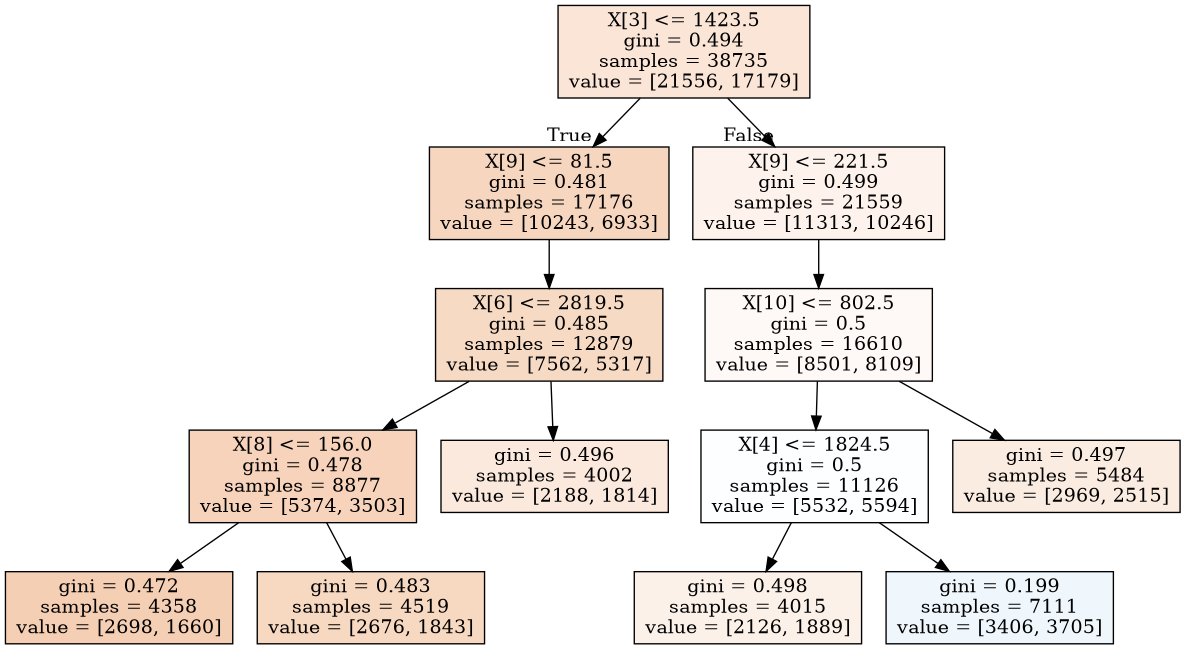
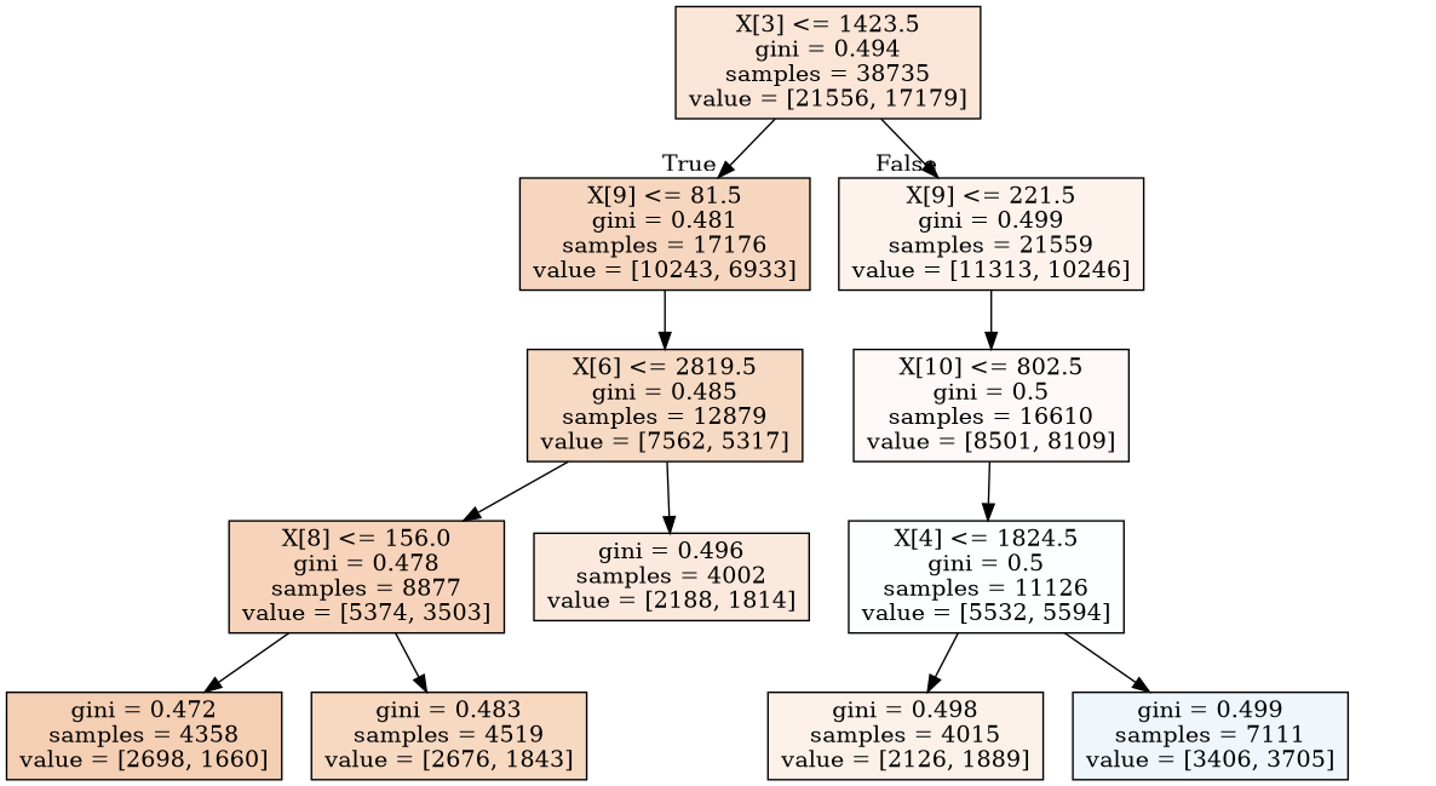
  digraph {
    node [color=black shape=box style=filled]
    n1 [fillcolor="#fae5d7" label="X[3] <= 1423.5\ngini = 0.494\nsamples = 38735\nvalue = [21556, 17179]"]
    n2 [fillcolor="#f7d6bf" label="X[9] <= 81.5\ngini = 0.481\nsamples = 17176\nvalue = [10243, 6933]"]
    n3 [fillcolor="#fdf3ec" label="X[9] <= 221.5\ngini = 0.499\nsamples = 21559\nvalue = [11313, 10246]"]
    n4 [fillcolor="#f7dac4" label="X[6] <= 2819.5\ngini = 0.485\nsamples = 12879\nvalue = [7562, 5317]"]
    n5 [fillcolor="#fef9f6" label="X[10] <= 802.5\ngini = 0.5\nsamples = 16610\nvalue = [8501, 8109]"]
    n6 [fillcolor="#f6d3ba" label="X[8] <= 156.0\ngini = 0.478\nsamples = 8877\nvalue = [5374, 3503]"]
    n7 [fillcolor="#fbe9dd" label="gini = 0.496\nsamples = 4002\nvalue = [2188, 1814]"]
    n8 [fillcolor="#f5cfb3" label="gini = 0.472\nsamples = 4358\nvalue = [2698, 1660]"]
    n9 [fillcolor="#f7d8c1" label="gini = 0.483\nsamples = 4519\nvalue = [2676, 1843]"]
    n10 [fillcolor="#fdfeff" label="X[4] <= 1824.5\ngini = 0.5\nsamples = 11126\nvalue = [5532, 5594]"]
-   n11 [fillcolor="#fbece1" label="gini = 0.497\nsamples = 5484\nvalue = [2969, 2515]"]
    n12 [fillcolor="#fcf1e9" label="gini = 0.498\nsamples = 4015\nvalue = [2126, 1889]"]
-   n13 [fillcolor="#eff7fd" label="gini = 0.199\nsamples = 7111\nvalue = [3406, 3705]"]
+   n13 [fillcolor="#eff7fd" label="gini = 0.499\nsamples = 7111\nvalue = [3406, 3705]"]
    n1 -> n2 [headlabel=True labelangle=45 labeldistance=2.5]
    n1 -> n3 [headlabel=False labelangle=-45 labeldistance=2.5]
    n2 -> n4
    n3 -> n5
    n4 -> n6
    n4 -> n7
    n5 -> n10
-   n5 -> n11
    n6 -> n8
    n6 -> n9
    n10 -> n12
    n10 -> n13
  }
